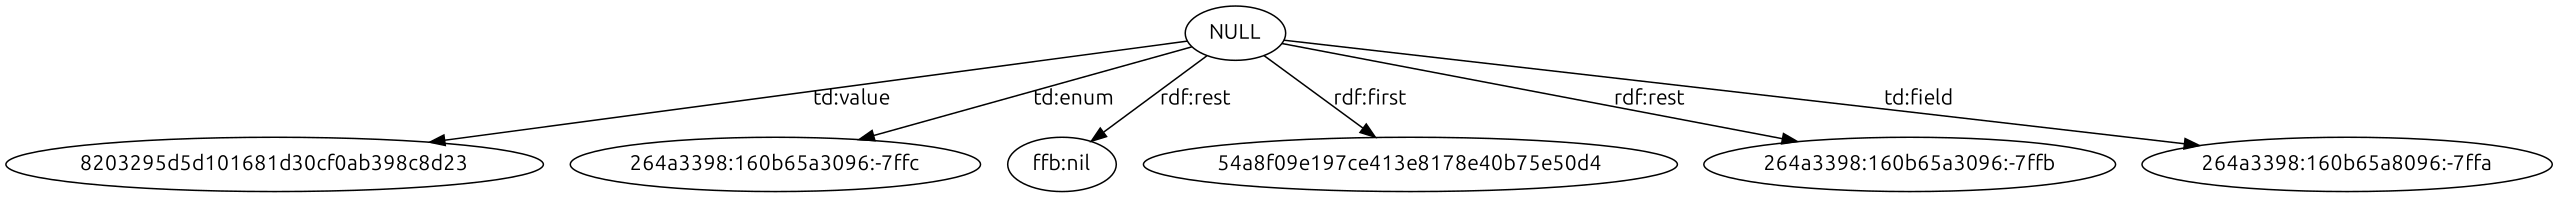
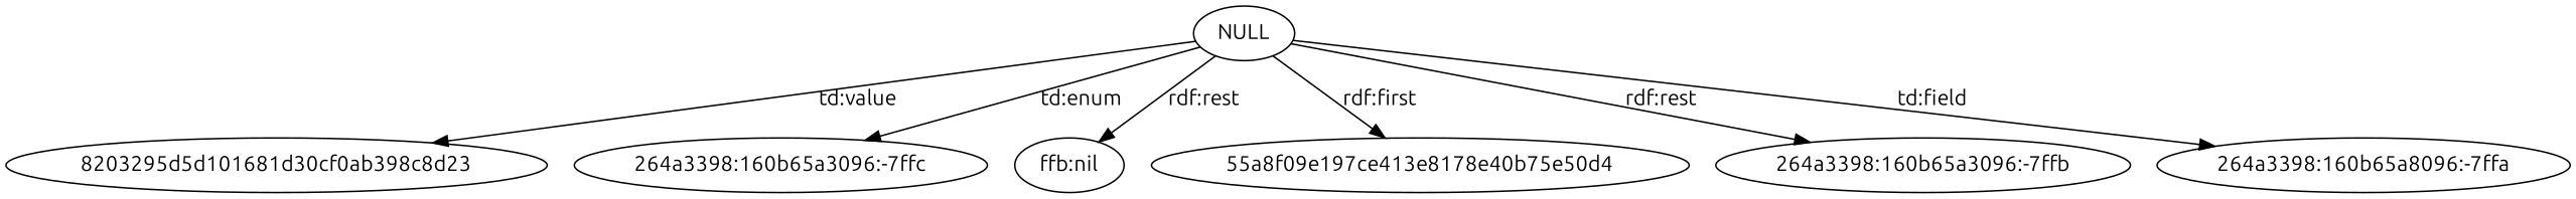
  digraph {
    fontname=Ubuntu
    rankdir=TB
    node [fontname=Ubuntu]
    edge [fontname=Ubuntu]
    NULL
    "8203295d5d101681d30cf0ab398c8d23"
    "264a3398:160b65a3096:-7ffc"
    n4 [label="ffb:nil"]
-   "54a8f09e197ce413e8178e40b75e50d4"
+   "54a8f09e197ce413e8178e40b75e50d4" [label="55a8f09e197ce413e8178e40b75e50d4"]
    "264a3398:160b65a3096:-7ffb"
    n7 [label="264a3398:160b65a8096:-7ffa"]
    NULL -> "8203295d5d101681d30cf0ab398c8d23" [label="td:value"]
    NULL -> "264a3398:160b65a3096:-7ffc" [label="td:enum"]
    NULL -> n4 [label="rdf:rest"]
    NULL -> "54a8f09e197ce413e8178e40b75e50d4" [label="rdf:first"]
    NULL -> "264a3398:160b65a3096:-7ffb" [label="rdf:rest"]
    NULL -> n7 [label="td:field"]
  }
